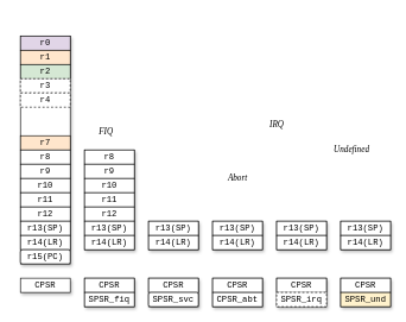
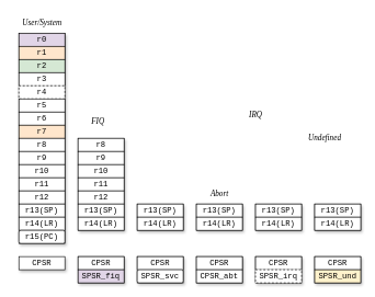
  <mxCell id="0" />
  <mxCell id="1" parent="0" />
  <mxCell id="2" value="" style="rounded=0;whiteSpace=wrap;html=1;fontFamily=Courier New;shadow=1;" vertex="1" parent="1"><mxGeometry x="118" y="390" width="70" height="40" as="geometry" /></mxCell>
  <mxCell id="3" value="" style="rounded=0;whiteSpace=wrap;html=1;fontFamily=Courier New;shadow=1;" vertex="1" parent="1"><mxGeometry x="208" y="390" width="70" height="40" as="geometry" /></mxCell>
  <mxCell id="4" value="" style="rounded=0;whiteSpace=wrap;html=1;fontFamily=Courier New;shadow=1;" vertex="1" parent="1"><mxGeometry x="298" y="390" width="70" height="40" as="geometry" /></mxCell>
  <mxCell id="5" value="" style="rounded=0;whiteSpace=wrap;html=1;fontFamily=Courier New;shadow=1;" vertex="1" parent="1"><mxGeometry x="388" y="390" width="70" height="40" as="geometry" /></mxCell>
  <mxCell id="6" value="" style="rounded=0;whiteSpace=wrap;html=1;fontFamily=Courier New;shadow=1;" vertex="1" parent="1"><mxGeometry x="478" y="390" width="70" height="40" as="geometry" /></mxCell>
  <mxCell id="7" value="" style="rounded=0;whiteSpace=wrap;html=1;fontFamily=Courier New;shadow=1;" vertex="1" parent="1"><mxGeometry x="118" y="210" width="70" height="140" as="geometry" /></mxCell>
  <mxCell id="8" value="" style="rounded=0;whiteSpace=wrap;html=1;fontFamily=Courier New;shadow=1;" vertex="1" parent="1"><mxGeometry x="208" y="310" width="70" height="40" as="geometry" /></mxCell>
  <mxCell id="9" value="" style="rounded=0;whiteSpace=wrap;html=1;fontFamily=Courier New;shadow=1;" vertex="1" parent="1"><mxGeometry x="298" y="310" width="70" height="40" as="geometry" /></mxCell>
  <mxCell id="10" value="" style="rounded=0;whiteSpace=wrap;html=1;fontFamily=Courier New;shadow=1;" vertex="1" parent="1"><mxGeometry x="388" y="310" width="70" height="40" as="geometry" /></mxCell>
  <mxCell id="11" value="" style="rounded=0;whiteSpace=wrap;html=1;fontFamily=Courier New;shadow=1;" vertex="1" parent="1"><mxGeometry x="478" y="310" width="70" height="40" as="geometry" /></mxCell>
  <mxCell id="12" value="" style="rounded=0;whiteSpace=wrap;html=1;fontFamily=Courier New;shadow=1;" vertex="1" parent="1"><mxGeometry x="28" y="50" width="70" height="320" as="geometry" /></mxCell>
  <mxCell id="13" value="r0" style="rounded=0;whiteSpace=wrap;html=1;fontFamily=Courier New;fillColor=#e1d5e7;" vertex="1" parent="1"><mxGeometry x="28" y="50" width="70" height="20" as="geometry" /></mxCell>
  <mxCell id="14" value="r1" style="rounded=0;whiteSpace=wrap;html=1;fontFamily=Courier New;fillColor=#ffe6cc;" vertex="1" parent="1"><mxGeometry x="28" y="70" width="70" height="20" as="geometry" /></mxCell>
  <mxCell id="15" value="r2" style="rounded=0;whiteSpace=wrap;html=1;fontFamily=Courier New;fillColor=#d5e8d4;" vertex="1" parent="1"><mxGeometry x="28" y="90" width="70" height="20" as="geometry" /></mxCell>
- <mxCell id="16" value="r3" style="rounded=0;whiteSpace=wrap;html=1;fontFamily=Courier New;dashed=1;" vertex="1" parent="1"><mxGeometry x="28" y="110" width="70" height="20" as="geometry" /></mxCell>
+ <mxCell id="16" value="r3" style="rounded=0;whiteSpace=wrap;html=1;fontFamily=Courier New;" vertex="1" parent="1"><mxGeometry x="28" y="110" width="70" height="20" as="geometry" /></mxCell>
  <mxCell id="17" value="r4" style="rounded=0;whiteSpace=wrap;html=1;fontFamily=Courier New;dashed=1;" vertex="1" parent="1"><mxGeometry x="28" y="130" width="70" height="20" as="geometry" /></mxCell>
+ <mxCell id="18" value="r5" style="rounded=0;whiteSpace=wrap;html=1;fontFamily=Courier New;" vertex="1" parent="1"><mxGeometry x="28" y="150" width="70" height="20" as="geometry" /></mxCell>
+ <mxCell id="19" value="r6" style="rounded=0;whiteSpace=wrap;html=1;fontFamily=Courier New;" vertex="1" parent="1"><mxGeometry x="28" y="170" width="70" height="20" as="geometry" /></mxCell>
  <mxCell id="20" value="r7" style="rounded=0;whiteSpace=wrap;html=1;fontFamily=Courier New;fillColor=#ffe6cc;" vertex="1" parent="1"><mxGeometry x="28" y="190" width="70" height="20" as="geometry" /></mxCell>
  <mxCell id="21" value="r8" style="rounded=0;whiteSpace=wrap;html=1;fontFamily=Courier New;" vertex="1" parent="1"><mxGeometry x="28" y="210" width="70" height="20" as="geometry" /></mxCell>
  <mxCell id="22" value="r9" style="rounded=0;whiteSpace=wrap;html=1;fontFamily=Courier New;" vertex="1" parent="1"><mxGeometry x="28" y="230" width="70" height="20" as="geometry" /></mxCell>
  <mxCell id="23" value="r10" style="rounded=0;whiteSpace=wrap;html=1;fontFamily=Courier New;" vertex="1" parent="1"><mxGeometry x="28" y="250" width="70" height="20" as="geometry" /></mxCell>
  <mxCell id="24" value="r11" style="rounded=0;whiteSpace=wrap;html=1;fontFamily=Courier New;" vertex="1" parent="1"><mxGeometry x="28" y="270" width="70" height="20" as="geometry" /></mxCell>
  <mxCell id="25" value="r12" style="rounded=0;whiteSpace=wrap;html=1;fontFamily=Courier New;" vertex="1" parent="1"><mxGeometry x="28" y="290" width="70" height="20" as="geometry" /></mxCell>
  <mxCell id="26" value="r13(SP)" style="rounded=0;whiteSpace=wrap;html=1;fontFamily=Courier New;" vertex="1" parent="1"><mxGeometry x="28" y="310" width="70" height="20" as="geometry" /></mxCell>
  <mxCell id="27" value="r14(LR)" style="rounded=0;whiteSpace=wrap;html=1;fontFamily=Courier New;" vertex="1" parent="1"><mxGeometry x="28" y="330" width="70" height="20" as="geometry" /></mxCell>
  <mxCell id="28" value="r15(PC)" style="whiteSpace=wrap;html=1;fontFamily=Courier New;rounded=1;" vertex="1" parent="1"><mxGeometry x="28" y="350" width="70" height="20" as="geometry" /></mxCell>
  <mxCell id="29" value="CPSR" style="rounded=0;whiteSpace=wrap;html=1;fontFamily=Courier New;shadow=1;" vertex="1" parent="1"><mxGeometry x="28" y="390" width="70" height="20" as="geometry" /></mxCell>
  <mxCell id="30" value="r8" style="rounded=0;whiteSpace=wrap;html=1;fontFamily=Courier New;" vertex="1" parent="1"><mxGeometry x="118" y="210" width="70" height="20" as="geometry" /></mxCell>
  <mxCell id="31" value="r9" style="rounded=0;whiteSpace=wrap;html=1;fontFamily=Courier New;" vertex="1" parent="1"><mxGeometry x="118" y="230" width="70" height="20" as="geometry" /></mxCell>
  <mxCell id="32" value="r10" style="rounded=0;whiteSpace=wrap;html=1;fontFamily=Courier New;" vertex="1" parent="1"><mxGeometry x="118" y="250" width="70" height="20" as="geometry" /></mxCell>
  <mxCell id="33" value="r11" style="rounded=0;whiteSpace=wrap;html=1;fontFamily=Courier New;" vertex="1" parent="1"><mxGeometry x="118" y="270" width="70" height="20" as="geometry" /></mxCell>
  <mxCell id="34" value="r12" style="rounded=0;whiteSpace=wrap;html=1;fontFamily=Courier New;" vertex="1" parent="1"><mxGeometry x="118" y="290" width="70" height="20" as="geometry" /></mxCell>
  <mxCell id="35" value="r13(SP)" style="rounded=0;whiteSpace=wrap;html=1;fontFamily=Courier New;" vertex="1" parent="1"><mxGeometry x="118" y="310" width="70" height="20" as="geometry" /></mxCell>
  <mxCell id="36" value="r14(LR)" style="rounded=0;whiteSpace=wrap;html=1;fontFamily=Courier New;" vertex="1" parent="1"><mxGeometry x="118" y="330" width="70" height="20" as="geometry" /></mxCell>
  <mxCell id="37" value="CPSR" style="rounded=0;whiteSpace=wrap;html=1;fontFamily=Courier New;" vertex="1" parent="1"><mxGeometry x="118" y="390" width="70" height="20" as="geometry" /></mxCell>
- <mxCell id="38" value="SPSR_fiq" style="rounded=0;whiteSpace=wrap;html=1;fontFamily=Courier New;" vertex="1" parent="1"><mxGeometry x="118" y="410" width="70" height="20" as="geometry" /></mxCell>
+ <mxCell id="38" value="SPSR_fiq" style="rounded=0;whiteSpace=wrap;html=1;fontFamily=Courier New;fillColor=#e1d5e7;" vertex="1" parent="1"><mxGeometry x="118" y="410" width="70" height="20" as="geometry" /></mxCell>
  <mxCell id="39" value="r13(SP)" style="rounded=0;whiteSpace=wrap;html=1;fontFamily=Courier New;" vertex="1" parent="1"><mxGeometry x="208" y="310" width="70" height="20" as="geometry" /></mxCell>
  <mxCell id="40" value="r14(LR)" style="rounded=0;whiteSpace=wrap;html=1;fontFamily=Courier New;" vertex="1" parent="1"><mxGeometry x="208" y="330" width="70" height="20" as="geometry" /></mxCell>
  <mxCell id="41" value="CPSR" style="rounded=0;whiteSpace=wrap;html=1;fontFamily=Courier New;" vertex="1" parent="1"><mxGeometry x="208" y="390" width="70" height="20" as="geometry" /></mxCell>
  <mxCell id="42" value="SPSR_svc" style="whiteSpace=wrap;html=1;fontFamily=Courier New;rounded=1;" vertex="1" parent="1"><mxGeometry x="208" y="410" width="70" height="20" as="geometry" /></mxCell>
  <mxCell id="43" value="r13(SP)" style="rounded=0;whiteSpace=wrap;html=1;fontFamily=Courier New;" vertex="1" parent="1"><mxGeometry x="298" y="310" width="70" height="20" as="geometry" /></mxCell>
  <mxCell id="44" value="r14(LR)" style="rounded=0;whiteSpace=wrap;html=1;fontFamily=Courier New;" vertex="1" parent="1"><mxGeometry x="298" y="330" width="70" height="20" as="geometry" /></mxCell>
  <mxCell id="45" value="CPSR" style="rounded=0;whiteSpace=wrap;html=1;fontFamily=Courier New;" vertex="1" parent="1"><mxGeometry x="298" y="390" width="70" height="20" as="geometry" /></mxCell>
  <mxCell id="46" value="CPSR_abt" style="rounded=0;whiteSpace=wrap;html=1;fontFamily=Courier New;" vertex="1" parent="1"><mxGeometry x="298" y="410" width="70" height="20" as="geometry" /></mxCell>
  <mxCell id="47" value="r13(SP)" style="rounded=0;whiteSpace=wrap;html=1;fontFamily=Courier New;" vertex="1" parent="1"><mxGeometry x="388" y="310" width="70" height="20" as="geometry" /></mxCell>
  <mxCell id="48" value="r14(LR)" style="rounded=0;whiteSpace=wrap;html=1;fontFamily=Courier New;" vertex="1" parent="1"><mxGeometry x="388" y="330" width="70" height="20" as="geometry" /></mxCell>
  <mxCell id="49" value="CPSR" style="rounded=0;whiteSpace=wrap;html=1;fontFamily=Courier New;" vertex="1" parent="1"><mxGeometry x="388" y="390" width="70" height="20" as="geometry" /></mxCell>
  <mxCell id="50" value="SPSR_irq" style="rounded=0;whiteSpace=wrap;html=1;fontFamily=Courier New;dashed=1;" vertex="1" parent="1"><mxGeometry x="388" y="410" width="70" height="20" as="geometry" /></mxCell>
  <mxCell id="51" value="r13(SP)" style="rounded=0;whiteSpace=wrap;html=1;fontFamily=Courier New;" vertex="1" parent="1"><mxGeometry x="478" y="310" width="70" height="20" as="geometry" /></mxCell>
  <mxCell id="52" value="r14(LR)" style="rounded=0;whiteSpace=wrap;html=1;fontFamily=Courier New;" vertex="1" parent="1"><mxGeometry x="478" y="330" width="70" height="20" as="geometry" /></mxCell>
  <mxCell id="53" value="CPSR" style="rounded=0;whiteSpace=wrap;html=1;fontFamily=Courier New;" vertex="1" parent="1"><mxGeometry x="478" y="390" width="70" height="20" as="geometry" /></mxCell>
  <mxCell id="54" value="SPSR_und" style="rounded=0;whiteSpace=wrap;html=1;fontFamily=Courier New;fillColor=#fff2cc;" vertex="1" parent="1"><mxGeometry x="478" y="410" width="70" height="20" as="geometry" /></mxCell>
+ <mxCell id="55" value="User/System" style="text;html=1;strokeColor=none;fillColor=none;align=center;verticalAlign=middle;whiteSpace=wrap;rounded=0;fontFamily=Computer Modern;fontStyle=2" vertex="1" parent="1"><mxGeometry x="20.5" y="20" width="85" height="30" as="geometry" /></mxCell>
  <mxCell id="56" value="FIQ" style="text;html=1;strokeColor=none;fillColor=none;align=center;verticalAlign=middle;whiteSpace=wrap;rounded=0;fontFamily=Computer Modern;fontStyle=2" vertex="1" parent="1"><mxGeometry x="105.5" y="170" width="85" height="30" as="geometry" /></mxCell>
- <mxCell id="57" value="Abort" style="text;html=1;strokeColor=none;fillColor=none;align=center;verticalAlign=middle;whiteSpace=wrap;rounded=0;fontFamily=Computer Modern;fontStyle=2" vertex="1" parent="1"><mxGeometry x="290.5" y="235" width="85" height="30" as="geometry" /></mxCell>
+ <mxCell id="57" value="Abort" style="text;html=1;strokeColor=none;fillColor=none;align=center;verticalAlign=middle;whiteSpace=wrap;rounded=0;fontFamily=Computer Modern;fontStyle=2" vertex="1" parent="1"><mxGeometry x="290.5" y="280" width="85" height="30" as="geometry" /></mxCell>
  <mxCell id="58" value="IRQ" style="text;html=1;strokeColor=none;fillColor=none;align=center;verticalAlign=middle;whiteSpace=wrap;rounded=0;fontFamily=Computer Modern;fontStyle=2" vertex="1" parent="1"><mxGeometry x="345.5" y="160" width="85" height="30" as="geometry" /></mxCell>
  <mxCell id="59" value="Undefined" style="text;html=1;strokeColor=none;fillColor=none;align=center;verticalAlign=middle;whiteSpace=wrap;rounded=0;fontFamily=Computer Modern;fontStyle=2" vertex="1" parent="1"><mxGeometry x="450.5" y="195" width="85" height="30" as="geometry" /></mxCell>
